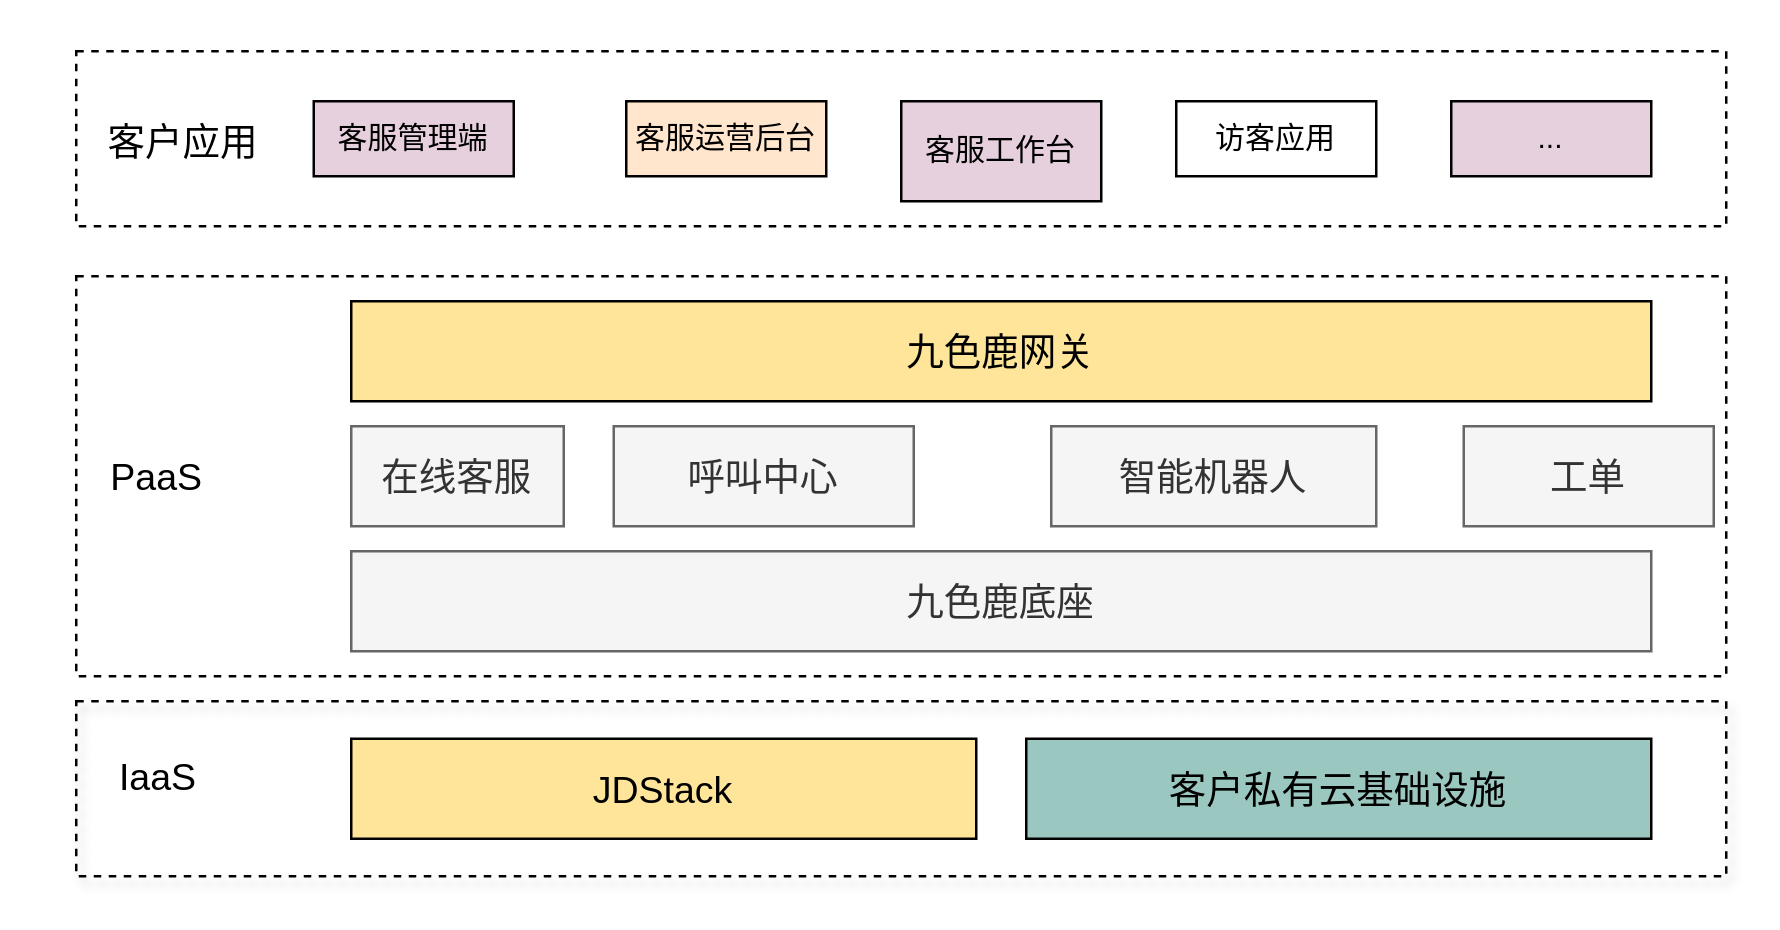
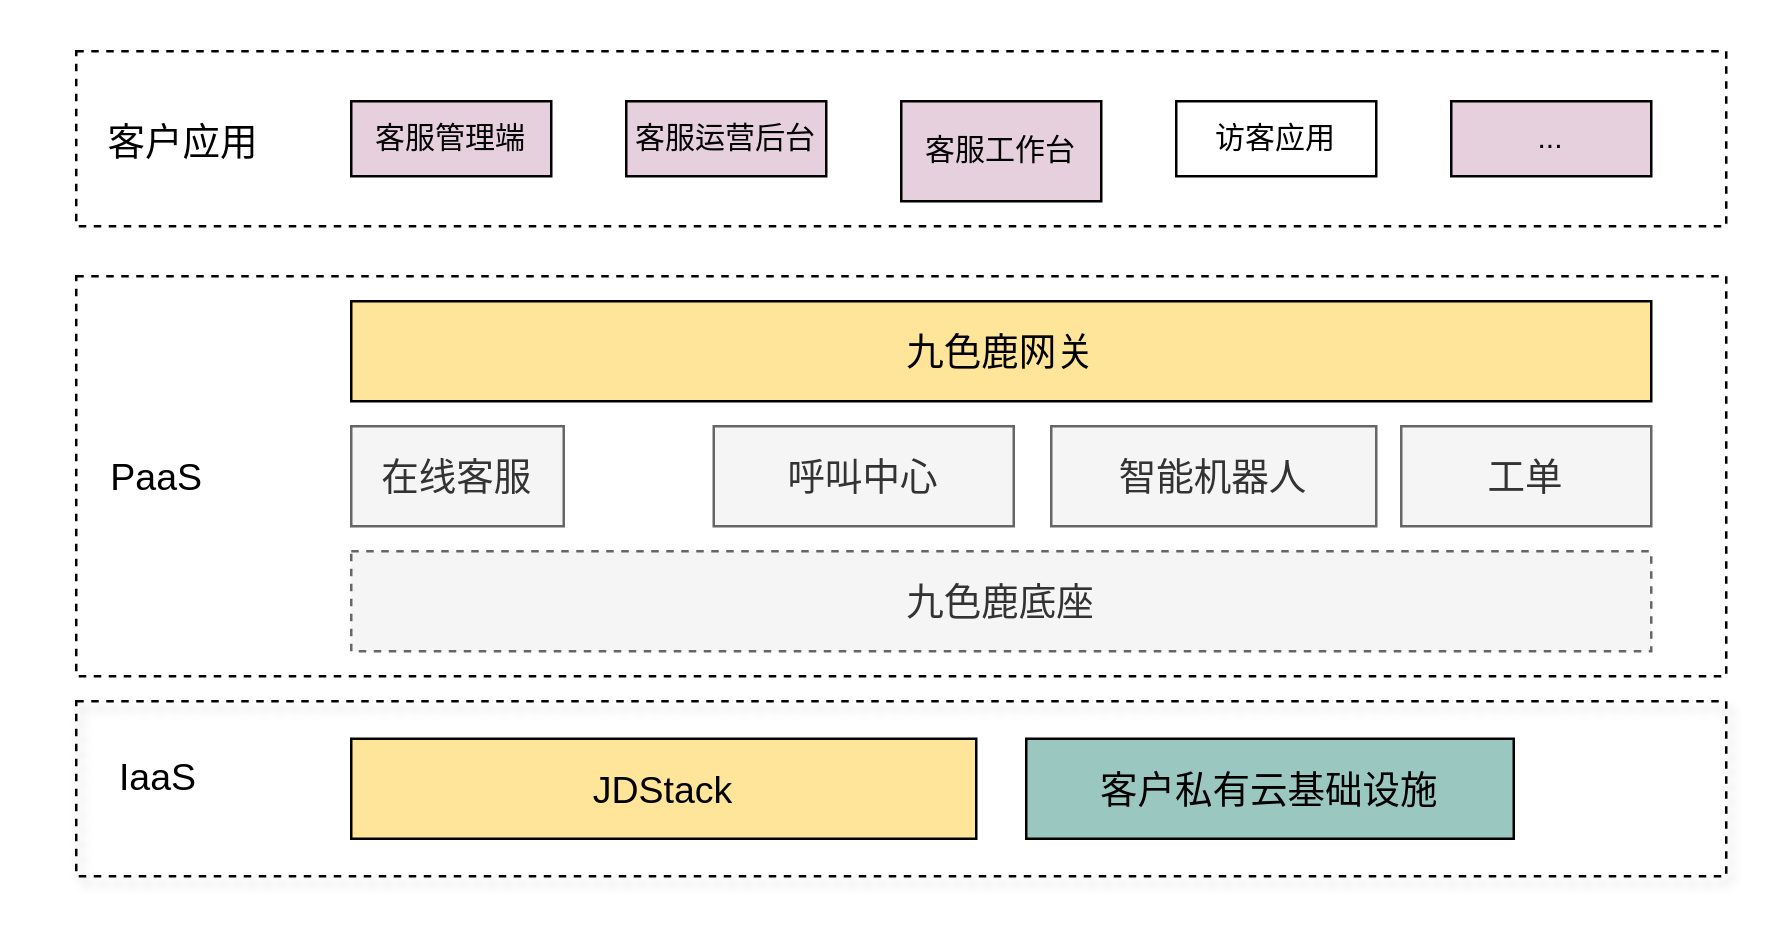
  <mxCell id="0" />
  <mxCell id="1" parent="0" />
  <mxCell id="2" value="" style="rounded=0;whiteSpace=wrap;html=1;shadow=1;dashed=1;fillColor=none;" parent="1" vertex="1"><mxGeometry x="30" y="280" width="660" height="70" as="geometry" /></mxCell>
  <mxCell id="3" value="" style="rounded=0;whiteSpace=wrap;html=1;dashed=1;fillColor=none;" parent="1" vertex="1"><mxGeometry x="30" y="110" width="660" height="160" as="geometry" /></mxCell>
  <mxCell id="4" value="" style="rounded=0;whiteSpace=wrap;html=1;dashed=1;fillColor=none;" parent="1" vertex="1"><mxGeometry x="30" y="20" width="660" height="70" as="geometry" /></mxCell>
- <mxCell id="5" value="&lt;font style=&quot;font-size: 15px&quot;&gt;九色鹿底座&lt;/font&gt;" style="rounded=0;whiteSpace=wrap;html=1;fillColor=#f5f5f5;strokeColor=#666666;fontColor=#333333;" parent="1" vertex="1"><mxGeometry x="140" y="220" width="520" height="40" as="geometry" /></mxCell>
- <mxCell id="6" value="客服管理端" style="rounded=0;whiteSpace=wrap;html=1;shadow=0;fillColor=#E6D0DE;" parent="1" vertex="1"><mxGeometry x="125" y="40" width="80" height="30" as="geometry" /></mxCell>
- <mxCell id="7" value="客服运营后台" style="rounded=0;whiteSpace=wrap;html=1;shadow=0;fillColor=#ffe6cc;" parent="1" vertex="1"><mxGeometry x="250" y="40" width="80" height="30" as="geometry" /></mxCell>
+ <mxCell id="5" value="&lt;font style=&quot;font-size: 15px&quot;&gt;九色鹿底座&lt;/font&gt;" style="rounded=0;whiteSpace=wrap;html=1;fillColor=#f5f5f5;strokeColor=#666666;fontColor=#333333;dashed=1;" parent="1" vertex="1"><mxGeometry x="140" y="220" width="520" height="40" as="geometry" /></mxCell>
+ <mxCell id="6" value="客服管理端" style="rounded=0;whiteSpace=wrap;html=1;shadow=0;fillColor=#E6D0DE;" parent="1" vertex="1"><mxGeometry x="140" y="40" width="80" height="30" as="geometry" /></mxCell>
+ <mxCell id="7" value="客服运营后台" style="rounded=0;whiteSpace=wrap;html=1;shadow=0;fillColor=#E6D0DE;" parent="1" vertex="1"><mxGeometry x="250" y="40" width="80" height="30" as="geometry" /></mxCell>
  <mxCell id="8" value="客服工作台" style="rounded=0;whiteSpace=wrap;html=1;shadow=0;fillColor=#E6D0DE;" parent="1" vertex="1"><mxGeometry x="360" y="40" width="80" height="40" as="geometry" /></mxCell>
  <mxCell id="9" value="访客应用" style="rounded=0;whiteSpace=wrap;html=1;shadow=0;fillColor=#ffffff;" parent="1" vertex="1"><mxGeometry x="470" y="40" width="80" height="30" as="geometry" /></mxCell>
  <mxCell id="10" value="&lt;font style=&quot;font-size: 15px&quot;&gt;JDStack&lt;/font&gt;" style="rounded=0;whiteSpace=wrap;html=1;fillColor=#ffe599;" parent="1" vertex="1"><mxGeometry x="140" y="295" width="250" height="40" as="geometry" /></mxCell>
  <mxCell id="11" value="&lt;font style=&quot;font-size: 15px&quot;&gt;客户应用&lt;/font&gt;" style="text;html=1;strokeColor=none;fillColor=none;align=center;verticalAlign=middle;whiteSpace=wrap;rounded=0;dashed=1;" parent="1" vertex="1"><mxGeometry x="27.5" y="55" width="90" as="geometry" /></mxCell>
  <mxCell id="12" value="&lt;font style=&quot;font-size: 15px&quot;&gt;IaaS&lt;/font&gt;" style="text;html=1;strokeColor=none;fillColor=none;align=center;verticalAlign=middle;whiteSpace=wrap;rounded=0;dashed=1;" parent="1" vertex="1"><mxGeometry x="42.5" y="300" width="40" height="20" as="geometry" /></mxCell>
  <mxCell id="13" value="&lt;font style=&quot;font-size: 15px&quot;&gt;PaaS&lt;/font&gt;" style="text;html=1;strokeColor=none;fillColor=none;align=center;verticalAlign=middle;whiteSpace=wrap;rounded=0;dashed=1;" parent="1" vertex="1"><mxGeometry x="20" y="180" width="85" height="20" as="geometry" /></mxCell>
  <mxCell id="14" value="&lt;font style=&quot;font-size: 15px&quot;&gt;在线客服&lt;/font&gt;" style="rounded=0;whiteSpace=wrap;html=1;fillColor=#f5f5f5;strokeColor=#666666;fontColor=#333333;" parent="1" vertex="1"><mxGeometry x="140" y="170" width="85" height="40" as="geometry" /></mxCell>
- <mxCell id="15" value="&lt;font style=&quot;font-size: 15px&quot;&gt;呼叫中心&lt;/font&gt;" style="rounded=0;whiteSpace=wrap;html=1;fillColor=#f5f5f5;strokeColor=#666666;fontColor=#333333;" parent="1" vertex="1"><mxGeometry x="245" y="170" width="120" height="40" as="geometry" /></mxCell>
+ <mxCell id="15" value="&lt;font style=&quot;font-size: 15px&quot;&gt;呼叫中心&lt;/font&gt;" style="rounded=0;whiteSpace=wrap;html=1;fillColor=#f5f5f5;strokeColor=#666666;fontColor=#333333;" parent="1" vertex="1"><mxGeometry x="285" y="170" width="120" height="40" as="geometry" /></mxCell>
  <mxCell id="16" value="&lt;font style=&quot;font-size: 15px&quot;&gt;智能机器人&lt;/font&gt;" style="rounded=0;whiteSpace=wrap;html=1;fillColor=#f5f5f5;strokeColor=#666666;fontColor=#333333;" parent="1" vertex="1"><mxGeometry x="420" y="170" width="130" height="40" as="geometry" /></mxCell>
  <mxCell id="17" value="..." style="rounded=0;whiteSpace=wrap;html=1;shadow=0;fillColor=#E6D0DE;" parent="1" vertex="1"><mxGeometry x="580" y="40" width="80" height="30" as="geometry" /></mxCell>
  <mxCell id="18" value="&lt;font style=&quot;font-size: 15px&quot;&gt;九色鹿网关&lt;/font&gt;" style="rounded=0;whiteSpace=wrap;html=1;fillColor=#FFE599;" parent="1" vertex="1"><mxGeometry x="140" y="120" width="520" height="40" as="geometry" /></mxCell>
- <mxCell id="19" value="&lt;font style=&quot;font-size: 15px&quot;&gt;工单&lt;/font&gt;" style="rounded=0;whiteSpace=wrap;html=1;fillColor=#f5f5f5;strokeColor=#666666;fontColor=#333333;" parent="1" vertex="1"><mxGeometry x="585" y="170" width="100" height="40" as="geometry" /></mxCell>
- <mxCell id="20" value="&lt;font style=&quot;font-size: 15px&quot;&gt;客户私有云基础设施&lt;/font&gt;" style="rounded=0;whiteSpace=wrap;html=1;fillColor=#9AC7BF;" vertex="1" parent="1"><mxGeometry x="410" y="295" width="250" height="40" as="geometry" /></mxCell>
+ <mxCell id="19" value="&lt;font style=&quot;font-size: 15px&quot;&gt;工单&lt;/font&gt;" style="rounded=0;whiteSpace=wrap;html=1;fillColor=#f5f5f5;strokeColor=#666666;fontColor=#333333;" parent="1" vertex="1"><mxGeometry x="560" y="170" width="100" height="40" as="geometry" /></mxCell>
+ <mxCell id="20" value="&lt;font style=&quot;font-size: 15px&quot;&gt;客户私有云基础设施&lt;/font&gt;" style="rounded=0;whiteSpace=wrap;html=1;fillColor=#9AC7BF;" vertex="1" parent="1"><mxGeometry x="410" y="295" width="195" height="40" as="geometry" /></mxCell>
